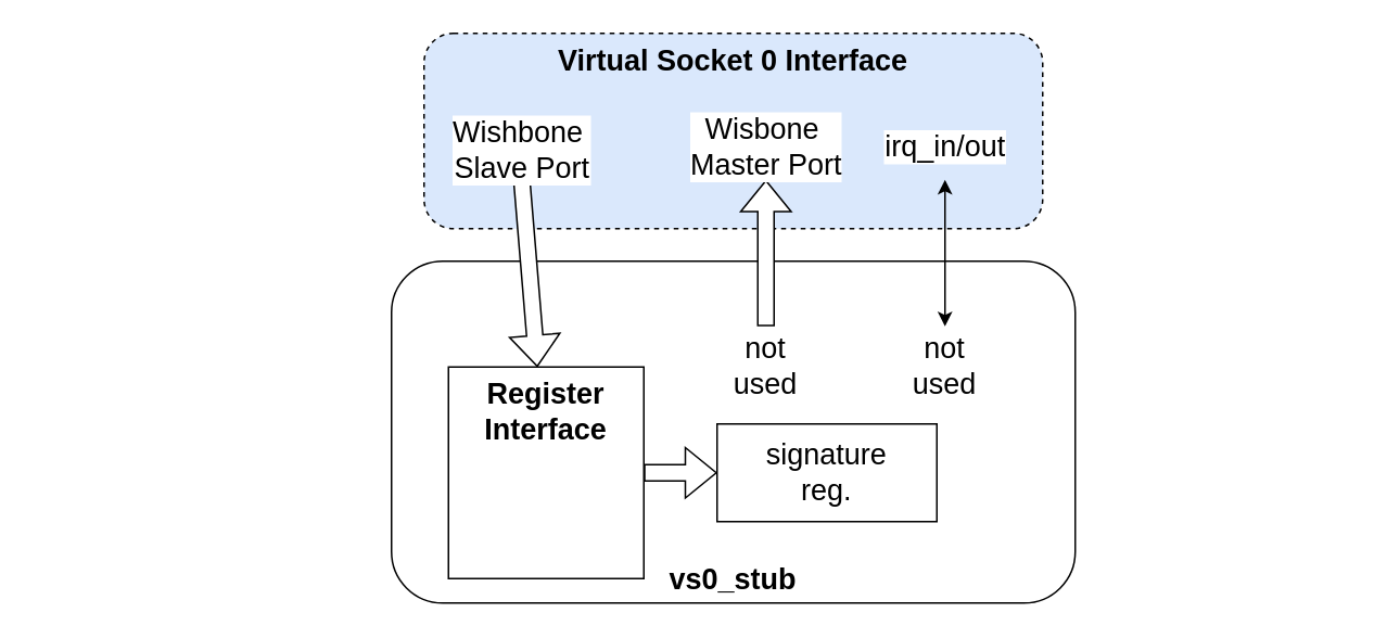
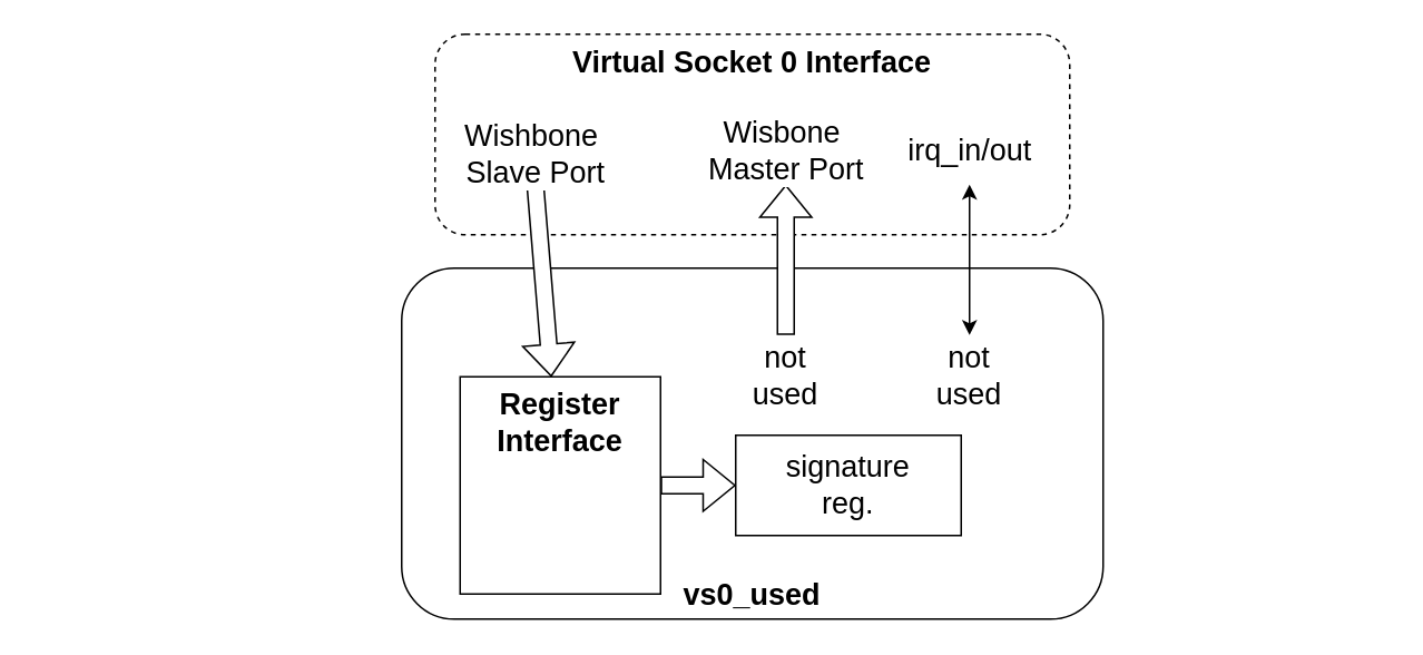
  <mxCell id="0" />
  <mxCell id="1" parent="0" />
  <mxCell id="2" value="" style="rounded=0;whiteSpace=wrap;html=1;fillColor=default;strokeColor=none;" vertex="1" parent="1"><mxGeometry x="20" y="120" width="810" height="60" as="geometry" /></mxCell>
- <mxCell id="3" value="vs0_stub" style="rounded=1;whiteSpace=wrap;html=1;fontSize=18;fontStyle=1;verticalAlign=bottom;" parent="1" vertex="1"><mxGeometry x="240" y="160" width="420" height="210" as="geometry" /></mxCell>
- <mxCell id="4" value="&lt;b&gt;Virtual Socket 0 Interface&lt;/b&gt;" style="rounded=1;whiteSpace=wrap;html=1;fontSize=18;dashed=1;verticalAlign=top;fillColor=#dae8fc;" parent="1" vertex="1"><mxGeometry x="260" y="20" width="380" height="120" as="geometry" /></mxCell>
+ <mxCell id="3" value="vs0_used" style="rounded=1;whiteSpace=wrap;html=1;fontSize=18;fontStyle=1;verticalAlign=bottom;" parent="1" vertex="1"><mxGeometry x="240" y="160" width="420" height="210" as="geometry" /></mxCell>
+ <mxCell id="4" value="&lt;b&gt;Virtual Socket 0 Interface&lt;/b&gt;" style="rounded=1;whiteSpace=wrap;html=1;fontSize=18;dashed=1;verticalAlign=top;" parent="1" vertex="1"><mxGeometry x="260" y="20" width="380" height="120" as="geometry" /></mxCell>
  <mxCell id="5" value="&lt;div style=&quot;font-size: 18px;&quot;&gt;Register&lt;/div&gt;&lt;div style=&quot;font-size: 18px;&quot;&gt;Interface&lt;/div&gt;" style="rounded=0;whiteSpace=wrap;html=1;fontSize=18;fontStyle=1;verticalAlign=top;" parent="1" vertex="1"><mxGeometry x="275" y="225" width="120" height="130" as="geometry" /></mxCell>
  <mxCell id="6" value="Wishbone&amp;nbsp;&lt;div&gt;Slave Port&lt;/div&gt;" style="shape=flexArrow;endArrow=classic;html=1;rounded=0;fontSize=18;fillColor=default;" parent="1" target="5" edge="1"><mxGeometry x="-1" y="-20" width="50" height="50" relative="1" as="geometry"><mxPoint x="320" y="110" as="sourcePoint" /><mxPoint x="350" y="10" as="targetPoint" /><mxPoint x="20" y="-20" as="offset" /></mxGeometry></mxCell>
  <mxCell id="7" value="&lt;font style=&quot;font-size: 18px;&quot;&gt;Wisbone&amp;nbsp;&lt;/font&gt;&lt;div&gt;&lt;font style=&quot;font-size: 18px;&quot;&gt;Master Port&lt;/font&gt;&lt;/div&gt;" style="shape=flexArrow;endArrow=classic;html=1;rounded=0;fillColor=default;" parent="1" edge="1"><mxGeometry x="1" y="20" width="50" height="50" relative="1" as="geometry"><mxPoint x="470" y="200" as="sourcePoint" /><mxPoint x="470" y="110" as="targetPoint" /><mxPoint x="20" y="-20" as="offset" /></mxGeometry></mxCell>
  <mxCell id="8" value="not used" style="text;html=1;align=center;verticalAlign=middle;whiteSpace=wrap;rounded=0;fontSize=18;" parent="1" vertex="1"><mxGeometry x="440" y="210" width="60" height="30" as="geometry" /></mxCell>
  <mxCell id="9" value="&lt;font style=&quot;font-size: 18px;&quot;&gt;irq_in/out&lt;/font&gt;" style="endArrow=classic;startArrow=classic;html=1;rounded=0;" parent="1" edge="1"><mxGeometry x="1" y="20" width="50" height="50" relative="1" as="geometry"><mxPoint x="580" y="200" as="sourcePoint" /><mxPoint x="580" y="110" as="targetPoint" /><mxPoint x="20" y="-20" as="offset" /></mxGeometry></mxCell>
  <mxCell id="10" value="not used" style="text;html=1;align=center;verticalAlign=middle;whiteSpace=wrap;rounded=0;fontSize=18;" parent="1" vertex="1"><mxGeometry x="550" y="210" width="60" height="30" as="geometry" /></mxCell>
  <mxCell id="11" value="signature&lt;div style=&quot;font-size: 18px;&quot;&gt;reg.&lt;/div&gt;" style="rounded=0;whiteSpace=wrap;html=1;fontSize=18;" parent="1" vertex="1"><mxGeometry x="440" y="260" width="135" height="60" as="geometry" /></mxCell>
  <mxCell id="12" value="" style="shape=flexArrow;endArrow=classic;html=1;rounded=0;edgeStyle=orthogonalEdgeStyle;" parent="1" source="5" target="11" edge="1"><mxGeometry width="50" height="50" relative="1" as="geometry"><mxPoint x="480" y="470" as="sourcePoint" /><mxPoint x="530" y="420" as="targetPoint" /></mxGeometry></mxCell>
